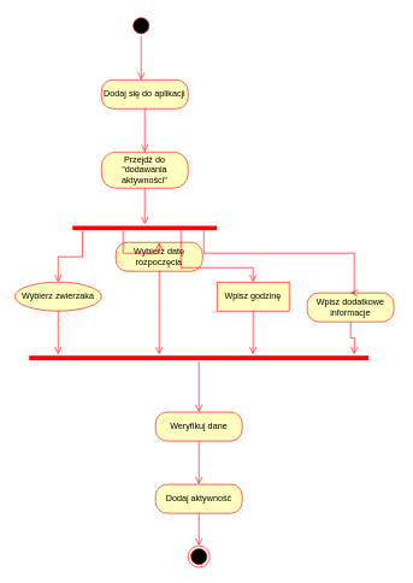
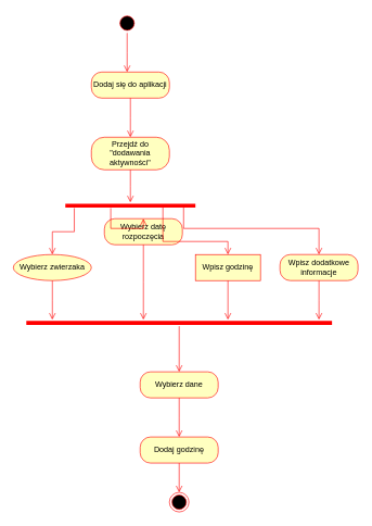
  <mxCell id="0" />
  <mxCell id="1" parent="0" />
  <mxCell id="2" value="" style="ellipse;html=1;shape=startState;fillColor=#000000;strokeColor=#ff0000;" vertex="1" parent="1"><mxGeometry x="180" y="20" width="30" height="30" as="geometry" /></mxCell>
  <mxCell id="3" value="" style="edgeStyle=orthogonalEdgeStyle;html=1;verticalAlign=bottom;endArrow=open;endSize=8;strokeColor=#ff0000;rounded=0;" edge="1" source="2" parent="1"><mxGeometry relative="1" as="geometry"><mxPoint x="195" y="110" as="targetPoint" /></mxGeometry></mxCell>
  <mxCell id="4" value="Dodaj się do aplikacji" style="rounded=1;whiteSpace=wrap;html=1;arcSize=40;fontColor=#000000;fillColor=#ffffc0;strokeColor=#ff0000;" vertex="1" parent="1"><mxGeometry x="140" y="110" width="120" height="40" as="geometry" /></mxCell>
  <mxCell id="5" value="" style="edgeStyle=orthogonalEdgeStyle;html=1;verticalAlign=bottom;endArrow=open;endSize=8;strokeColor=#ff0000;rounded=0;" edge="1" source="4" parent="1"><mxGeometry relative="1" as="geometry"><mxPoint x="200" y="210" as="targetPoint" /></mxGeometry></mxCell>
  <mxCell id="6" value="Przejdź do &quot;dodawania aktywności&quot;" style="rounded=1;whiteSpace=wrap;html=1;arcSize=40;fontColor=#000000;fillColor=#ffffc0;strokeColor=#ff0000;" vertex="1" parent="1"><mxGeometry x="140" y="210" width="120" height="50" as="geometry" /></mxCell>
  <mxCell id="7" value="" style="edgeStyle=orthogonalEdgeStyle;html=1;verticalAlign=bottom;endArrow=open;endSize=8;strokeColor=#ff0000;rounded=0;" edge="1" source="6" parent="1"><mxGeometry relative="1" as="geometry"><mxPoint x="200" y="310" as="targetPoint" /></mxGeometry></mxCell>
  <mxCell id="8" value="" style="shape=line;html=1;strokeWidth=6;strokeColor=#ff0000;" vertex="1" parent="1"><mxGeometry x="100" y="310" width="200" height="10" as="geometry" /></mxCell>
  <mxCell id="9" value="" style="edgeStyle=orthogonalEdgeStyle;html=1;verticalAlign=bottom;endArrow=open;endSize=8;strokeColor=#ff0000;rounded=0;exitX=0.069;exitY=0.88;exitDx=0;exitDy=0;exitPerimeter=0;entryX=0.5;entryY=0;entryDx=0;entryDy=0;" edge="1" source="8" parent="1" target="10"><mxGeometry relative="1" as="geometry"><mxPoint x="200" y="390" as="targetPoint" /></mxGeometry></mxCell>
  <mxCell id="10" value="Wybierz zwierzaka" style="ellipse;whiteSpace=wrap;html=1;arcSize=40;fontColor=#000000;fillColor=#ffffc0;strokeColor=#ff0000;" vertex="1" parent="1"><mxGeometry x="20" y="390" width="120" height="40" as="geometry" /></mxCell>
  <mxCell id="11" value="" style="edgeStyle=orthogonalEdgeStyle;html=1;verticalAlign=bottom;endArrow=open;endSize=8;strokeColor=#ff0000;rounded=0;" edge="1" source="10" parent="1"><mxGeometry relative="1" as="geometry"><mxPoint x="80" y="490" as="targetPoint" /></mxGeometry></mxCell>
  <mxCell id="12" value="Wybierz datę rozpoczęcia" style="rounded=1;whiteSpace=wrap;html=1;arcSize=40;fontColor=#000000;fillColor=#ffffc0;strokeColor=#ff0000;" vertex="1" parent="1"><mxGeometry x="160" y="335" width="120" height="40" as="geometry" /></mxCell>
  <mxCell id="13" value="" style="edgeStyle=orthogonalEdgeStyle;html=1;verticalAlign=bottom;endArrow=open;endSize=8;strokeColor=#ff0000;rounded=0;" edge="1" source="12" parent="1"><mxGeometry relative="1" as="geometry"><mxPoint x="220" y="490" as="targetPoint" /></mxGeometry></mxCell>
  <mxCell id="14" value="Wpisz godzinę" style="whiteSpace=wrap;html=1;arcSize=40;fontColor=#000000;fillColor=#ffffc0;strokeColor=#ff0000;rounded=0;" vertex="1" parent="1"><mxGeometry x="300" y="390" width="100" height="40" as="geometry" /></mxCell>
  <mxCell id="15" value="" style="edgeStyle=orthogonalEdgeStyle;html=1;verticalAlign=bottom;endArrow=open;endSize=8;strokeColor=#ff0000;rounded=0;" edge="1" source="14" parent="1"><mxGeometry relative="1" as="geometry"><mxPoint x="350" y="490" as="targetPoint" /><Array as="points"><mxPoint x="350" y="490" /></Array></mxGeometry></mxCell>
- <mxCell id="16" value="Wpisz dodatkowe informacje" style="rounded=1;whiteSpace=wrap;html=1;arcSize=40;fontColor=#000000;fillColor=#ffffc0;strokeColor=#ff0000;" vertex="1" parent="1"><mxGeometry x="425" y="405" width="120" height="40" as="geometry" /></mxCell>
+ <mxCell id="16" value="Wpisz dodatkowe informacje" style="rounded=1;whiteSpace=wrap;html=1;arcSize=40;fontColor=#000000;fillColor=#ffffc0;strokeColor=#ff0000;" vertex="1" parent="1"><mxGeometry x="430" y="390" width="120" height="40" as="geometry" /></mxCell>
  <mxCell id="17" value="" style="edgeStyle=orthogonalEdgeStyle;html=1;verticalAlign=bottom;endArrow=open;endSize=8;strokeColor=#ff0000;rounded=0;" edge="1" source="16" parent="1"><mxGeometry relative="1" as="geometry"><mxPoint x="490" y="490" as="targetPoint" /></mxGeometry></mxCell>
  <mxCell id="18" value="" style="edgeStyle=orthogonalEdgeStyle;html=1;verticalAlign=bottom;endArrow=open;endSize=8;strokeColor=#ff0000;rounded=0;exitX=0.909;exitY=0.64;exitDx=0;exitDy=0;exitPerimeter=0;entryX=0.5;entryY=0;entryDx=0;entryDy=0;" edge="1" parent="1" source="8" target="16"><mxGeometry relative="1" as="geometry"><mxPoint x="90" y="400" as="targetPoint" /><mxPoint x="123.8" y="328.8" as="sourcePoint" /><Array as="points"><mxPoint x="282" y="350" /><mxPoint x="490" y="350" /></Array></mxGeometry></mxCell>
  <mxCell id="19" value="" style="edgeStyle=orthogonalEdgeStyle;html=1;verticalAlign=bottom;endArrow=open;endSize=8;strokeColor=#ff0000;rounded=0;exitX=0.75;exitY=0.5;exitDx=0;exitDy=0;exitPerimeter=0;entryX=0.5;entryY=0;entryDx=0;entryDy=0;" edge="1" parent="1" source="8" target="14"><mxGeometry relative="1" as="geometry"><mxPoint x="90" y="400" as="targetPoint" /><mxPoint x="123.8" y="328.8" as="sourcePoint" /><Array as="points"><mxPoint x="250" y="370" /><mxPoint x="350" y="370" /></Array></mxGeometry></mxCell>
  <mxCell id="20" value="" style="edgeStyle=orthogonalEdgeStyle;html=1;verticalAlign=bottom;endArrow=open;endSize=8;strokeColor=#ff0000;rounded=0;exitX=0.349;exitY=0.88;exitDx=0;exitDy=0;exitPerimeter=0;entryX=0.5;entryY=0;entryDx=0;entryDy=0;" edge="1" parent="1" source="8" target="12"><mxGeometry relative="1" as="geometry"><mxPoint x="370" y="400" as="targetPoint" /><mxPoint x="260" y="325" as="sourcePoint" /><Array as="points"><mxPoint x="170" y="350" /><mxPoint x="220" y="350" /></Array></mxGeometry></mxCell>
  <mxCell id="21" value="" style="shape=line;html=1;strokeWidth=6;strokeColor=#ff0000;" vertex="1" parent="1"><mxGeometry x="40" y="490" width="470" height="10" as="geometry" /></mxCell>
  <mxCell id="22" value="" style="edgeStyle=orthogonalEdgeStyle;html=1;verticalAlign=bottom;endArrow=open;endSize=8;strokeColor=#ff0000;rounded=0;" edge="1" source="21" parent="1"><mxGeometry relative="1" as="geometry"><mxPoint x="275" y="570" as="targetPoint" /><Array as="points"><mxPoint x="275" y="570" /></Array></mxGeometry></mxCell>
- <mxCell id="23" value="Weryfikuj dane" style="rounded=1;whiteSpace=wrap;html=1;arcSize=40;fontColor=#000000;fillColor=#ffffc0;strokeColor=#ff0000;" vertex="1" parent="1"><mxGeometry x="215" y="570" width="120" height="40" as="geometry" /></mxCell>
+ <mxCell id="23" value="Wybierz dane" style="rounded=1;whiteSpace=wrap;html=1;arcSize=40;fontColor=#000000;fillColor=#ffffc0;strokeColor=#ff0000;" vertex="1" parent="1"><mxGeometry x="215" y="570" width="120" height="40" as="geometry" /></mxCell>
  <mxCell id="24" value="" style="edgeStyle=orthogonalEdgeStyle;html=1;verticalAlign=bottom;endArrow=open;endSize=8;strokeColor=#ff0000;rounded=0;" edge="1" source="23" parent="1"><mxGeometry relative="1" as="geometry"><mxPoint x="275" y="670" as="targetPoint" /></mxGeometry></mxCell>
- <mxCell id="25" value="Dodaj aktywność" style="rounded=1;whiteSpace=wrap;html=1;arcSize=40;fontColor=#000000;fillColor=#ffffc0;strokeColor=#ff0000;" vertex="1" parent="1"><mxGeometry x="215" y="670" width="120" height="40" as="geometry" /></mxCell>
+ <mxCell id="25" value="Dodaj godzinę" style="rounded=1;whiteSpace=wrap;html=1;arcSize=40;fontColor=#000000;fillColor=#ffffc0;strokeColor=#ff0000;" vertex="1" parent="1"><mxGeometry x="215" y="670" width="120" height="40" as="geometry" /></mxCell>
  <mxCell id="26" value="" style="edgeStyle=orthogonalEdgeStyle;html=1;verticalAlign=bottom;endArrow=open;endSize=8;strokeColor=#ff0000;rounded=0;" edge="1" source="25" parent="1" target="27"><mxGeometry relative="1" as="geometry"><mxPoint x="275" y="770" as="targetPoint" /></mxGeometry></mxCell>
  <mxCell id="27" value="" style="ellipse;html=1;shape=endState;fillColor=#000000;strokeColor=#ff0000;" vertex="1" parent="1"><mxGeometry x="260" y="755" width="30" height="30" as="geometry" /></mxCell>
